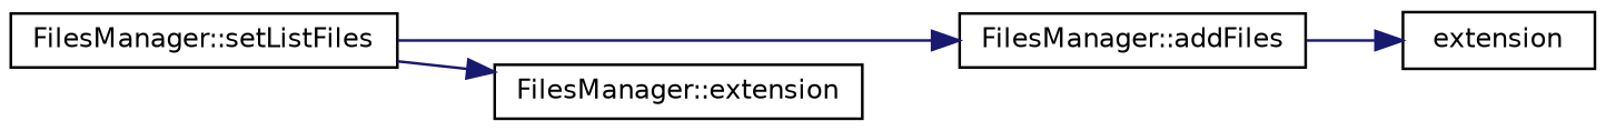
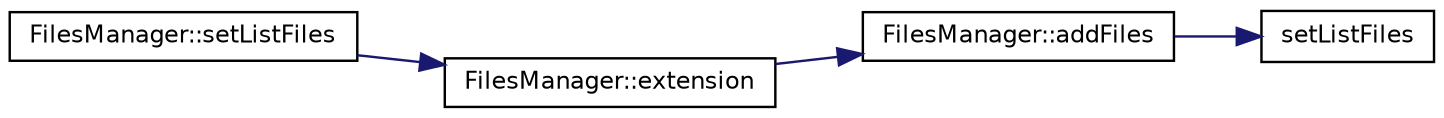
  digraph {
    fontname="DejaVu Sans"
    rankdir=LR
    node [color=black fillcolor=white fontname="DejaVu Sans" fontsize=10 shape=record style=filled]
    edge [color=midnightblue fontname="DejaVu Sans" fontsize=10 labelfontname=Helvetica labelfontsize=10 style=solid]
    n1 [height=0.2 label="FilesManager::setListFiles" width=0.4]
    n2 [height=0.2 label="FilesManager::addFiles" width=0.4]
    n3 [height=0.2 label="FilesManager::extension" width=0.4]
-   n4 [height=0.2 label=extension width=0.4]
-   n1 -> n2
+   n4 [height=0.2 label=setListFiles width=0.4]
+   n3 -> n2
    n1 -> n3
    n2 -> n4
  }
